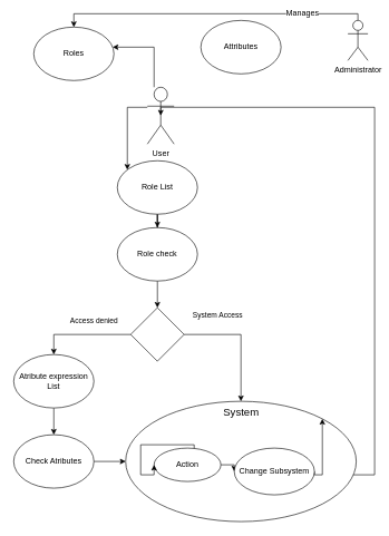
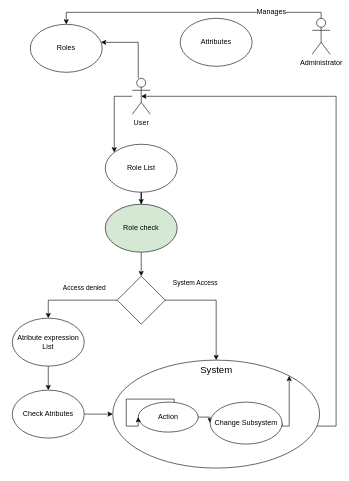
  <mxCell id="0" />
  <mxCell id="1" parent="0" />
  <mxCell id="2" style="edgeStyle=orthogonalEdgeStyle;rounded=0;orthogonalLoop=1;jettySize=auto;html=1;entryX=0.983;entryY=0.375;entryDx=0;entryDy=0;entryPerimeter=0;" edge="1" parent="1" source="4" target="5"><mxGeometry relative="1" as="geometry"><Array as="points"><mxPoint x="230" y="70" /></Array></mxGeometry></mxCell>
  <mxCell id="3" value="" style="edgeStyle=orthogonalEdgeStyle;rounded=0;orthogonalLoop=1;jettySize=auto;html=1;fontSize=12;" edge="1" parent="1" source="4" target="14"><mxGeometry relative="1" as="geometry"><Array as="points"><mxPoint x="190" y="160" /></Array></mxGeometry></mxCell>
- <mxCell id="4" value="User" style="shape=umlActor;verticalLabelPosition=bottom;verticalAlign=top;html=1;outlineConnect=0;" vertex="1" parent="1"><mxGeometry x="220" y="130" width="40" height="85" as="geometry" /></mxCell>
+ <mxCell id="4" value="User" style="shape=umlActor;verticalLabelPosition=bottom;verticalAlign=top;html=1;outlineConnect=0;" vertex="1" parent="1"><mxGeometry x="220" y="130" width="30" height="60" as="geometry" /></mxCell>
  <mxCell id="5" value="Roles" style="ellipse;whiteSpace=wrap;html=1;" vertex="1" parent="1"><mxGeometry x="50" y="40" width="120" height="80" as="geometry" /></mxCell>
  <mxCell id="6" value="Attributes" style="ellipse;whiteSpace=wrap;html=1;" vertex="1" parent="1"><mxGeometry x="300" y="30" width="120" height="80" as="geometry" /></mxCell>
  <mxCell id="7" style="edgeStyle=orthogonalEdgeStyle;rounded=0;orthogonalLoop=1;jettySize=auto;html=1;entryX=0.5;entryY=0;entryDx=0;entryDy=0;" edge="1" parent="1" source="8" target="12"><mxGeometry relative="1" as="geometry" /></mxCell>
- <mxCell id="8" value="Role check" style="ellipse;whiteSpace=wrap;html=1;" vertex="1" parent="1"><mxGeometry x="175" y="340" width="120" height="80" as="geometry" /></mxCell>
+ <mxCell id="8" value="Role check" style="ellipse;whiteSpace=wrap;html=1;fillColor=#d5e8d4;" vertex="1" parent="1"><mxGeometry x="175" y="340" width="120" height="80" as="geometry" /></mxCell>
  <mxCell id="9" value="Access denied" style="edgeStyle=orthogonalEdgeStyle;rounded=0;orthogonalLoop=1;jettySize=auto;html=1;entryX=0.5;entryY=0;entryDx=0;entryDy=0;" edge="1" parent="1" source="12" target="18"><mxGeometry x="-0.241" y="-20" relative="1" as="geometry"><mxPoint x="-10" y="800" as="targetPoint" /><Array as="points"><mxPoint x="80" y="500" /></Array><mxPoint as="offset" /></mxGeometry></mxCell>
  <mxCell id="10" style="edgeStyle=orthogonalEdgeStyle;rounded=0;orthogonalLoop=1;jettySize=auto;html=1;entryX=0.5;entryY=0;entryDx=0;entryDy=0;" edge="1" parent="1" source="12" target="16"><mxGeometry relative="1" as="geometry"><mxPoint x="370" y="580" as="targetPoint" /><Array as="points"><mxPoint x="360" y="500" /></Array></mxGeometry></mxCell>
  <mxCell id="11" value="System Access" style="edgeLabel;html=1;align=center;verticalAlign=middle;resizable=0;points=[];" vertex="1" connectable="0" parent="10"><mxGeometry x="-0.177" y="1" relative="1" as="geometry"><mxPoint x="-27" y="-29" as="offset" /></mxGeometry></mxCell>
  <mxCell id="12" value="" style="rhombus;whiteSpace=wrap;html=1;" vertex="1" parent="1"><mxGeometry x="195" y="460" width="80" height="80" as="geometry" /></mxCell>
  <mxCell id="13" style="edgeStyle=orthogonalEdgeStyle;rounded=0;orthogonalLoop=1;jettySize=auto;html=1;entryX=0.5;entryY=0;entryDx=0;entryDy=0;fontSize=16;" edge="1" parent="1" source="14" target="8"><mxGeometry relative="1" as="geometry" /></mxCell>
  <mxCell id="14" value="Role List" style="ellipse;whiteSpace=wrap;html=1;" vertex="1" parent="1"><mxGeometry x="175" y="240" width="120" height="80" as="geometry" /></mxCell>
  <mxCell id="15" style="edgeStyle=orthogonalEdgeStyle;rounded=0;orthogonalLoop=1;jettySize=auto;html=1;entryX=0.5;entryY=0.5;entryDx=0;entryDy=0;entryPerimeter=0;fontSize=12;" edge="1" parent="1" source="16" target="4"><mxGeometry relative="1" as="geometry"><Array as="points"><mxPoint x="560" y="710" /><mxPoint x="560" y="160" /></Array></mxGeometry></mxCell>
  <mxCell id="16" value="System" style="ellipse;whiteSpace=wrap;html=1;fillColor=none;fontSize=16;verticalAlign=top;" vertex="1" parent="1"><mxGeometry x="187.5" y="600" width="345" height="180" as="geometry" /></mxCell>
  <mxCell id="17" value="" style="edgeStyle=orthogonalEdgeStyle;rounded=0;orthogonalLoop=1;jettySize=auto;html=1;fontSize=12;" edge="1" parent="1" source="18" target="20"><mxGeometry relative="1" as="geometry" /></mxCell>
  <mxCell id="18" value="Atribute expression List" style="ellipse;whiteSpace=wrap;html=1;fontSize=12;fillColor=default;" vertex="1" parent="1"><mxGeometry x="20" y="530" width="120" height="80" as="geometry" /></mxCell>
  <mxCell id="19" style="edgeStyle=orthogonalEdgeStyle;rounded=0;orthogonalLoop=1;jettySize=auto;html=1;entryX=0;entryY=0.5;entryDx=0;entryDy=0;fontSize=12;" edge="1" parent="1" source="20" target="16"><mxGeometry relative="1" as="geometry" /></mxCell>
  <mxCell id="20" value="Check Atributes" style="ellipse;whiteSpace=wrap;html=1;fontSize=12;fillColor=default;" vertex="1" parent="1"><mxGeometry x="20" y="650" width="120" height="80" as="geometry" /></mxCell>
  <mxCell id="21" style="edgeStyle=orthogonalEdgeStyle;rounded=0;orthogonalLoop=1;jettySize=auto;html=1;fontSize=12;" edge="1" parent="1" source="22" target="24"><mxGeometry relative="1" as="geometry" /></mxCell>
  <mxCell id="22" value="Action" style="ellipse;whiteSpace=wrap;html=1;fontSize=12;fillColor=default;" vertex="1" parent="1"><mxGeometry x="230" y="670" width="100" height="50" as="geometry" /></mxCell>
  <mxCell id="23" style="edgeStyle=orthogonalEdgeStyle;rounded=0;orthogonalLoop=1;jettySize=auto;html=1;fontSize=12;entryX=1;entryY=0;entryDx=0;entryDy=0;exitX=1;exitY=0.5;exitDx=0;exitDy=0;" edge="1" parent="1" source="24" target="16"><mxGeometry relative="1" as="geometry"><Array as="points"><mxPoint x="482" y="710" /></Array></mxGeometry></mxCell>
  <mxCell id="24" value="Change Subsystem" style="ellipse;whiteSpace=wrap;html=1;fontSize=12;fillColor=default;" vertex="1" parent="1"><mxGeometry x="350" y="670" width="120" height="70" as="geometry" /></mxCell>
  <mxCell id="25" style="edgeStyle=orthogonalEdgeStyle;rounded=0;orthogonalLoop=1;jettySize=auto;html=1;entryX=0;entryY=0.5;entryDx=0;entryDy=0;fontSize=12;" edge="1" parent="1" source="22" target="22"><mxGeometry relative="1" as="geometry"><Array as="points"><mxPoint x="290" y="665" /><mxPoint x="210" y="665" /><mxPoint x="210" y="710" /></Array></mxGeometry></mxCell>
  <mxCell id="26" style="edgeStyle=orthogonalEdgeStyle;rounded=0;orthogonalLoop=1;jettySize=auto;html=1;entryX=0.5;entryY=0;entryDx=0;entryDy=0;fontSize=12;" edge="1" parent="1" source="28" target="5"><mxGeometry relative="1" as="geometry"><Array as="points"><mxPoint x="535" y="20" /><mxPoint x="110" y="20" /></Array></mxGeometry></mxCell>
  <mxCell id="27" value="Manages" style="edgeLabel;html=1;align=center;verticalAlign=middle;resizable=0;points=[];fontSize=12;" vertex="1" connectable="0" parent="26"><mxGeometry x="-0.586" y="-2" relative="1" as="geometry"><mxPoint as="offset" /></mxGeometry></mxCell>
  <mxCell id="28" value="Administrator" style="shape=umlActor;verticalLabelPosition=bottom;verticalAlign=top;html=1;outlineConnect=0;fontSize=12;fillColor=default;" vertex="1" parent="1"><mxGeometry x="520" y="30" width="30" height="60" as="geometry" /></mxCell>
